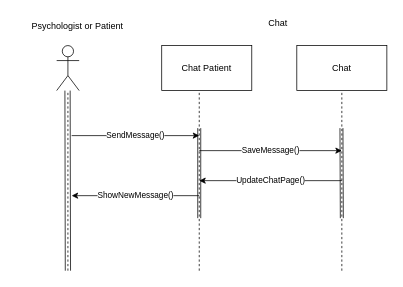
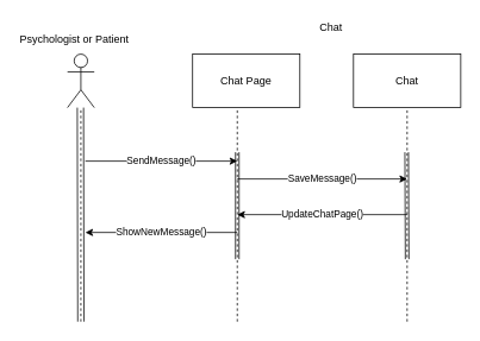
  <mxCell id="0" />
  <mxCell id="1" parent="0" />
  <mxCell id="2" value="" style="shape=umlActor;verticalLabelPosition=bottom;labelBackgroundColor=#ffffff;verticalAlign=top;html=1;outlineConnect=0;" vertex="1" parent="1"><mxGeometry x="75" y="60" width="30" height="60" as="geometry" /></mxCell>
  <mxCell id="3" value="Chat" style="text;html=1;strokeColor=none;fillColor=none;align=center;verticalAlign=middle;whiteSpace=wrap;rounded=0;" vertex="1" parent="1"><mxGeometry x="350" y="20" width="40" height="20" as="geometry" /></mxCell>
- <mxCell id="4" value="Chat Patient" style="rounded=0;whiteSpace=wrap;html=1;" vertex="1" parent="1"><mxGeometry x="215" y="60" width="120" height="60" as="geometry" /></mxCell>
+ <mxCell id="4" value="Chat Page" style="rounded=0;whiteSpace=wrap;html=1;" vertex="1" parent="1"><mxGeometry x="215" y="60" width="120" height="60" as="geometry" /></mxCell>
  <mxCell id="5" value="" style="endArrow=none;dashed=1;html=1;" edge="1" parent="1" target="2"><mxGeometry width="50" height="50" relative="1" as="geometry"><mxPoint x="90" y="360" as="sourcePoint" /><mxPoint x="125" y="180" as="targetPoint" /></mxGeometry></mxCell>
  <mxCell id="6" value="" style="shape=link;html=1;width=7;" edge="1" parent="1"><mxGeometry width="50" height="50" relative="1" as="geometry"><mxPoint x="90" y="360" as="sourcePoint" /><mxPoint x="89.5" y="120" as="targetPoint" /></mxGeometry></mxCell>
  <mxCell id="7" value="" style="endArrow=none;dashed=1;html=1;" edge="1" parent="1"><mxGeometry width="50" height="50" relative="1" as="geometry"><mxPoint x="265" y="360" as="sourcePoint" /><mxPoint x="265" y="123" as="targetPoint" /></mxGeometry></mxCell>
  <mxCell id="8" value="" style="shape=link;html=1;" edge="1" parent="1"><mxGeometry width="50" height="50" relative="1" as="geometry"><mxPoint x="265" y="290" as="sourcePoint" /><mxPoint x="265" y="170" as="targetPoint" /></mxGeometry></mxCell>
  <mxCell id="9" value="Chat" style="rounded=0;whiteSpace=wrap;html=1;" vertex="1" parent="1"><mxGeometry x="395" y="60" width="120" height="60" as="geometry" /></mxCell>
  <mxCell id="10" value="" style="endArrow=none;dashed=1;html=1;entryX=0.5;entryY=1;entryDx=0;entryDy=0;" edge="1" parent="1" target="9"><mxGeometry width="50" height="50" relative="1" as="geometry"><mxPoint x="455" y="360" as="sourcePoint" /><mxPoint x="525" y="210" as="targetPoint" /></mxGeometry></mxCell>
  <mxCell id="11" value="" style="shape=link;html=1;" edge="1" parent="1"><mxGeometry width="50" height="50" relative="1" as="geometry"><mxPoint x="455" y="290" as="sourcePoint" /><mxPoint x="454.5" y="170" as="targetPoint" /></mxGeometry></mxCell>
  <mxCell id="12" value="SaveMessage()" style="endArrow=classic;html=1;" edge="1" parent="1"><mxGeometry width="50" height="50" relative="1" as="geometry"><mxPoint x="265" y="200" as="sourcePoint" /><mxPoint x="455" y="200" as="targetPoint" /></mxGeometry></mxCell>
  <mxCell id="13" value="UpdateChatPage()" style="endArrow=classic;html=1;" edge="1" parent="1"><mxGeometry width="50" height="50" relative="1" as="geometry"><mxPoint x="455" y="240" as="sourcePoint" /><mxPoint x="265" y="240" as="targetPoint" /></mxGeometry></mxCell>
- <mxCell id="14" value="Psychologist or Patient" style="text;html=1;" vertex="1" parent="1"><mxGeometry x="40" y="20" width="140" height="30" as="geometry" /></mxCell>
+ <mxCell id="14" value="Psychologist or Patient" style="text;html=1;" vertex="1" parent="1"><mxGeometry x="20" y="30" width="140" height="30" as="geometry" /></mxCell>
  <mxCell id="15" value="SendMessage()" style="endArrow=classic;html=1;" edge="1" parent="1"><mxGeometry width="50" height="50" relative="1" as="geometry"><mxPoint x="95" y="180" as="sourcePoint" /><mxPoint x="265" y="180" as="targetPoint" /></mxGeometry></mxCell>
  <mxCell id="16" value="ShowNewMessage()" style="endArrow=classic;html=1;" edge="1" parent="1"><mxGeometry width="50" height="50" relative="1" as="geometry"><mxPoint x="265" y="260" as="sourcePoint" /><mxPoint x="95" y="260" as="targetPoint" /></mxGeometry></mxCell>
